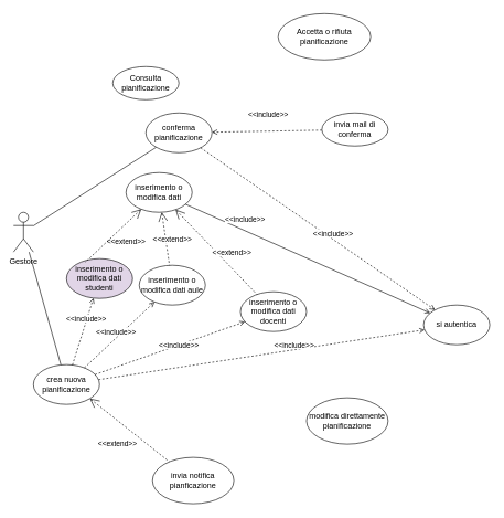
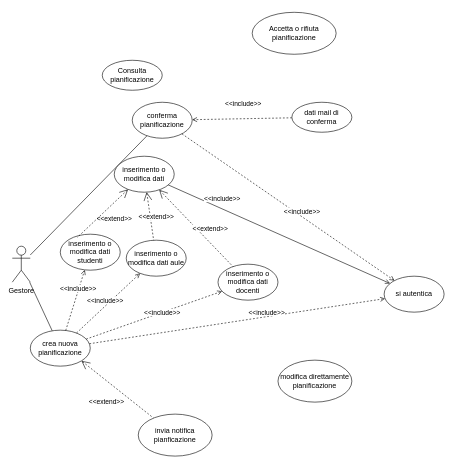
  <mxCell id="0" />
  <mxCell id="1" parent="0" />
  <mxCell id="2" value="Consulta pianificazione" style="ellipse;whiteSpace=wrap;html=1;" vertex="1" parent="1"><mxGeometry x="170" y="100" width="100" height="50" as="geometry" /></mxCell>
  <mxCell id="3" value="Accetta o rifiuta pianificazione" style="ellipse;whiteSpace=wrap;html=1;" vertex="1" parent="1"><mxGeometry x="420" y="20" width="140" height="70" as="geometry" /></mxCell>
- <mxCell id="4" value="Gestore" style="shape=umlActor;html=1;verticalLabelPosition=bottom;verticalAlign=top;align=center;" vertex="1" parent="1"><mxGeometry x="20" y="320" width="30" height="60" as="geometry" /></mxCell>
+ <mxCell id="4" value="Gestore" style="shape=umlActor;html=1;verticalLabelPosition=bottom;verticalAlign=top;align=center;" vertex="1" parent="1"><mxGeometry x="20" y="410" width="30" height="60" as="geometry" /></mxCell>
  <mxCell id="5" style="rounded=0;orthogonalLoop=1;jettySize=auto;html=1;endArrow=none;endFill=0;" edge="1" parent="1" target="6" source="4"><mxGeometry relative="1" as="geometry"><mxPoint x="200" y="320" as="targetPoint" /><mxPoint x="80" y="398" as="sourcePoint" /></mxGeometry></mxCell>
  <mxCell id="6" value="crea nuova pianificazione" style="ellipse;whiteSpace=wrap;html=1;" vertex="1" parent="1"><mxGeometry x="50" y="550" width="100" height="60" as="geometry" /></mxCell>
  <mxCell id="7" style="rounded=0;orthogonalLoop=1;jettySize=auto;html=1;endArrow=none;endFill=0;" edge="1" parent="1" source="8" target="4"><mxGeometry relative="1" as="geometry" /></mxCell>
  <mxCell id="8" value="conferma pianificazione" style="ellipse;whiteSpace=wrap;html=1;" vertex="1" parent="1"><mxGeometry x="220" y="170" width="100" height="60" as="geometry" /></mxCell>
  <mxCell id="9" value="&lt;span style=&quot;background-color: rgb(255, 255, 255);&quot;&gt;&amp;lt;&amp;lt;include&amp;gt;&amp;gt;&lt;/span&gt;" style="edgeStyle=none;html=1;endArrow=open;verticalAlign=bottom;dashed=1;labelBackgroundColor=none;rounded=0;" edge="1" parent="1" source="6" target="11"><mxGeometry x="0.197" y="-2" width="160" relative="1" as="geometry"><mxPoint x="310" y="220" as="sourcePoint" /><mxPoint x="520" y="280" as="targetPoint" /><mxPoint as="offset" /></mxGeometry></mxCell>
  <mxCell id="10" value="&lt;span style=&quot;background-color: rgb(255, 255, 255);&quot;&gt;&amp;lt;&amp;lt;include&amp;gt;&amp;gt;&lt;/span&gt;" style="edgeStyle=none;html=1;endArrow=open;verticalAlign=bottom;dashed=1;labelBackgroundColor=none;rounded=0;" edge="1" parent="1" source="8" target="11"><mxGeometry x="0.127" width="160" relative="1" as="geometry"><mxPoint x="330" y="374" as="sourcePoint" /><mxPoint x="520" y="310" as="targetPoint" /><mxPoint as="offset" /></mxGeometry></mxCell>
  <mxCell id="11" value="si autentica" style="ellipse;whiteSpace=wrap;html=1;" vertex="1" parent="1"><mxGeometry x="640" y="460" width="100" height="60" as="geometry" /></mxCell>
  <mxCell id="12" value="&amp;lt;&amp;lt;include&amp;gt;&amp;gt;" style="edgeStyle=none;html=1;endArrow=open;verticalAlign=bottom;dashed=1;labelBackgroundColor=none;rounded=0;" edge="1" parent="1" source="13" target="8"><mxGeometry x="-0.024" y="-15" width="160" relative="1" as="geometry"><mxPoint x="380" y="530" as="sourcePoint" /><mxPoint x="557" y="306" as="targetPoint" /><mxPoint as="offset" /></mxGeometry></mxCell>
- <mxCell id="13" value="invia mail di conferma" style="ellipse;whiteSpace=wrap;html=1;" vertex="1" parent="1"><mxGeometry x="486.19" y="170" width="100" height="50" as="geometry" /></mxCell>
+ <mxCell id="13" value="dati mail di conferma" style="ellipse;whiteSpace=wrap;html=1;" vertex="1" parent="1"><mxGeometry x="486.19" y="170" width="100" height="50" as="geometry" /></mxCell>
  <mxCell id="14" value="modifica direttamente pianificazione" style="ellipse;whiteSpace=wrap;html=1;" vertex="1" parent="1"><mxGeometry x="463" y="600" width="123.19" height="70" as="geometry" /></mxCell>
  <mxCell id="15" value="inserimento o modifica dati docenti" style="ellipse;whiteSpace=wrap;html=1;" vertex="1" parent="1"><mxGeometry x="363" y="440" width="100" height="60" as="geometry" /></mxCell>
- <mxCell id="16" value="inserimento o modifica dati studenti" style="ellipse;whiteSpace=wrap;html=1;fillColor=#e1d5e7;" vertex="1" parent="1"><mxGeometry x="100" y="390" width="100" height="60" as="geometry" /></mxCell>
+ <mxCell id="16" value="inserimento o modifica dati studenti" style="ellipse;whiteSpace=wrap;html=1;" vertex="1" parent="1"><mxGeometry x="100" y="390" width="100" height="60" as="geometry" /></mxCell>
  <mxCell id="17" value="inserimento o modifica dati aule" style="ellipse;whiteSpace=wrap;html=1;" vertex="1" parent="1"><mxGeometry x="210" y="400" width="100" height="60" as="geometry" /></mxCell>
  <mxCell id="18" value="&lt;span style=&quot;background-color: rgb(255, 255, 255);&quot;&gt;&amp;lt;&amp;lt;include&amp;gt;&amp;gt;&lt;/span&gt;" style="edgeStyle=none;html=1;endArrow=open;verticalAlign=bottom;dashed=1;labelBackgroundColor=none;rounded=0;" edge="1" parent="1" source="6" target="17"><mxGeometry x="-0.093" width="160" relative="1" as="geometry"><mxPoint x="90" y="519.31" as="sourcePoint" /><mxPoint x="250" y="519.31" as="targetPoint" /><mxPoint as="offset" /></mxGeometry></mxCell>
  <mxCell id="19" value="&lt;span style=&quot;background-color: rgb(255, 255, 255);&quot;&gt;&amp;lt;&amp;lt;include&amp;gt;&amp;gt;&lt;/span&gt;" style="edgeStyle=none;html=1;endArrow=open;verticalAlign=bottom;dashed=1;labelBackgroundColor=none;rounded=0;" edge="1" parent="1" source="6" target="16"><mxGeometry x="0.208" y="-2" width="160" relative="1" as="geometry"><mxPoint x="228" y="460" as="sourcePoint" /><mxPoint x="222" y="580" as="targetPoint" /><mxPoint as="offset" /></mxGeometry></mxCell>
  <mxCell id="20" value="&lt;span style=&quot;background-color: rgb(255, 255, 255);&quot;&gt;&amp;lt;&amp;lt;include&amp;gt;&amp;gt;&lt;/span&gt;" style="edgeStyle=none;html=1;endArrow=open;verticalAlign=bottom;dashed=1;labelBackgroundColor=none;rounded=0;" edge="1" parent="1" source="6" target="15"><mxGeometry x="0.092" y="-9" width="160" relative="1" as="geometry"><mxPoint x="238" y="470" as="sourcePoint" /><mxPoint x="232" y="590" as="targetPoint" /><mxPoint as="offset" /></mxGeometry></mxCell>
  <mxCell id="21" value="inserimento o modifica dati" style="ellipse;whiteSpace=wrap;html=1;" vertex="1" parent="1"><mxGeometry x="190" y="260" width="100" height="60" as="geometry" /></mxCell>
  <mxCell id="22" value="&lt;span style=&quot;background-color: rgb(255, 255, 255);&quot;&gt;&amp;lt;&amp;lt;extend&amp;gt;&amp;gt;&lt;/span&gt;" style="edgeStyle=none;html=1;startArrow=open;endArrow=none;startSize=12;verticalAlign=bottom;dashed=1;labelBackgroundColor=none;rounded=0;" edge="1" parent="1" source="21" target="15"><mxGeometry x="0.265" y="10" width="160" relative="1" as="geometry"><mxPoint x="563" y="505" as="sourcePoint" /><mxPoint x="679" y="463" as="targetPoint" /><mxPoint as="offset" /></mxGeometry></mxCell>
  <mxCell id="23" value="&lt;span style=&quot;background-color: rgb(255, 255, 255);&quot;&gt;&amp;lt;&amp;lt;include&amp;gt;&amp;gt;&lt;/span&gt;" style="edgeStyle=none;html=1;endArrow=open;verticalAlign=bottom;dashed=0;labelBackgroundColor=none;rounded=0;" edge="1" parent="1" source="21" target="11"><mxGeometry x="-0.53" y="7" width="160" relative="1" as="geometry"><mxPoint x="520" y="490" as="sourcePoint" /><mxPoint x="520" y="395" as="targetPoint" /><mxPoint as="offset" /></mxGeometry></mxCell>
  <mxCell id="24" value="&amp;lt;&amp;lt;extend&amp;gt;&amp;gt;" style="edgeStyle=none;html=1;startArrow=open;endArrow=none;startSize=12;verticalAlign=bottom;dashed=1;labelBackgroundColor=none;rounded=0;entryX=0.279;entryY=0.098;entryDx=0;entryDy=0;entryPerimeter=0;" edge="1" parent="1" source="21" target="16"><mxGeometry x="-0.04" y="26" width="160" relative="1" as="geometry"><mxPoint x="168" y="469" as="sourcePoint" /><mxPoint x="232" y="481" as="targetPoint" /><mxPoint as="offset" /></mxGeometry></mxCell>
  <mxCell id="25" value="&lt;span style=&quot;background-color: rgb(255, 255, 255);&quot;&gt;&amp;lt;&amp;lt;extend&amp;gt;&amp;gt;&lt;/span&gt;" style="edgeStyle=none;html=1;startArrow=open;endArrow=none;startSize=12;verticalAlign=bottom;dashed=1;labelBackgroundColor=none;rounded=0;" edge="1" parent="1" source="21" target="17"><mxGeometry x="0.28" y="9" width="160" relative="1" as="geometry"><mxPoint x="178" y="479" as="sourcePoint" /><mxPoint x="242" y="491" as="targetPoint" /><mxPoint as="offset" /></mxGeometry></mxCell>
  <mxCell id="26" value="&amp;lt;&amp;lt;extend&amp;gt;&amp;gt;" style="edgeStyle=none;html=1;startArrow=open;endArrow=none;startSize=12;verticalAlign=bottom;dashed=1;labelBackgroundColor=none;rounded=0;exitX=1;exitY=1;exitDx=0;exitDy=0;" edge="1" parent="1" source="6" target="27"><mxGeometry x="0.043" y="-34" width="160" relative="1" as="geometry"><mxPoint x="158.5" y="610" as="sourcePoint" /><mxPoint x="281.5" y="738" as="targetPoint" /><mxPoint as="offset" /></mxGeometry></mxCell>
  <mxCell id="27" value="invia notifica pianficazione" style="ellipse;whiteSpace=wrap;html=1;" vertex="1" parent="1"><mxGeometry x="230" y="690" width="123.19" height="70" as="geometry" /></mxCell>
